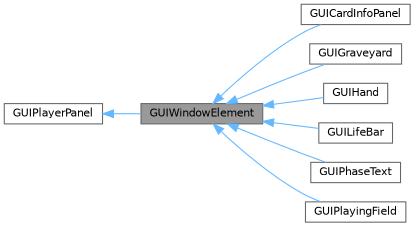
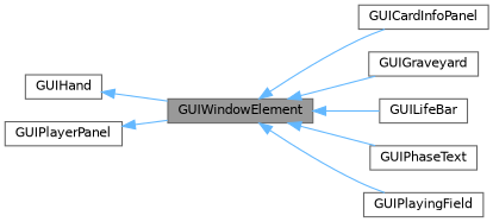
  digraph {
    rankdir=LR
    node [color=gray40 fillcolor=white fontname=Helvetica fontsize=10 shape=box style=filled]
    edge [color=steelblue1 dir=back fontname=Helvetica fontsize=10 labelfontname=Helvetica labelfontsize=10 style=solid]
    n1 [fillcolor=grey60 fontcolor=black height=0.2 label=GUIWindowElement width=0.4]
    n2 [height=0.2 label=GUICardInfoPanel width=0.4]
    n3 [height=0.2 label=GUIGraveyard width=0.4]
    n4 [height=0.2 label=GUIHand width=0.4]
    n5 [height=0.2 label=GUILifeBar width=0.4]
    n6 [height=0.2 label=GUIPhaseText width=0.4]
    n7 [height=0.2 label=GUIPlayingField width=0.4]
    n8 [height=0.2 label=GUIPlayerPanel width=0.4]
    n1 -> n2
    n1 -> n3
-   n1 -> n4
+   n4 -> n1
    n1 -> n5
    n1 -> n6
    n1 -> n7
    n8 -> n1
  }
